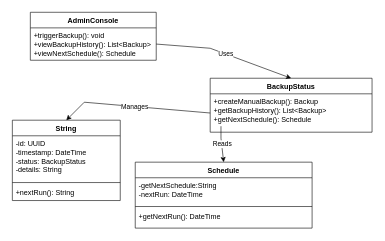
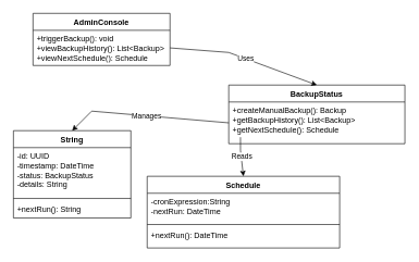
  <mxCell id="0" />
  <mxCell id="1" parent="0" />
  <mxCell id="2" value="AdminConsole" style="swimlane;fontStyle=1;align=center;verticalAlign=top;childLayout=stackLayout;horizontal=1;startSize=26;horizontalStack=0;resizeParent=1;resizeParentMax=0;resizeLast=0;collapsible=1;marginBottom=0;whiteSpace=wrap;html=1;" parent="1" vertex="1"><mxGeometry x="50" y="20" width="210" height="80" as="geometry" /></mxCell>
  <mxCell id="3" value="+triggerBackup(): void&lt;div&gt;+viewBackupHistory(): List&amp;lt;Backup&amp;gt;&lt;/div&gt;&lt;div&gt;+viewNextSchedule(): Schedule&lt;/div&gt;" style="text;strokeColor=none;fillColor=none;align=left;verticalAlign=top;spacingLeft=4;spacingRight=4;overflow=hidden;rotatable=0;points=[[0,0.5],[1,0.5]];portConstraint=eastwest;whiteSpace=wrap;html=1;" parent="2" vertex="1"><mxGeometry y="26" width="210" height="54" as="geometry" /></mxCell>
  <mxCell id="4" value="BackupStatus" style="swimlane;fontStyle=1;align=center;verticalAlign=top;childLayout=stackLayout;horizontal=1;startSize=26;horizontalStack=0;resizeParent=1;resizeParentMax=0;resizeLast=0;collapsible=1;marginBottom=0;whiteSpace=wrap;html=1;" parent="1" vertex="1"><mxGeometry x="350" y="130" width="270" height="90" as="geometry" /></mxCell>
  <mxCell id="5" value="+createManualBackup(): Backup&lt;div&gt;+getBackupHistory(): List&amp;lt;Backup&amp;gt;&lt;/div&gt;&lt;div&gt;+getNextSchedule(): Schedule&lt;br&gt;&lt;div&gt;&lt;br&gt;&lt;/div&gt;&lt;/div&gt;" style="text;strokeColor=none;fillColor=none;align=left;verticalAlign=top;spacingLeft=4;spacingRight=4;overflow=hidden;rotatable=0;points=[[0,0.5],[1,0.5]];portConstraint=eastwest;whiteSpace=wrap;html=1;" parent="4" vertex="1"><mxGeometry y="26" width="270" height="64" as="geometry" /></mxCell>
  <mxCell id="6" value="String" style="swimlane;fontStyle=1;align=center;verticalAlign=top;childLayout=stackLayout;horizontal=1;startSize=26;horizontalStack=0;resizeParent=1;resizeParentMax=0;resizeLast=0;collapsible=1;marginBottom=0;whiteSpace=wrap;html=1;" parent="1" vertex="1"><mxGeometry x="20" y="200" width="180" height="134" as="geometry" /></mxCell>
  <mxCell id="7" value="-id: UUID&lt;div&gt;-timestamp: DateTime&lt;/div&gt;&lt;div&gt;-status: BackupStatus&lt;/div&gt;&lt;div&gt;-details: String&lt;/div&gt;" style="text;strokeColor=none;fillColor=none;align=left;verticalAlign=top;spacingLeft=4;spacingRight=4;overflow=hidden;rotatable=0;points=[[0,0.5],[1,0.5]];portConstraint=eastwest;whiteSpace=wrap;html=1;" parent="6" vertex="1"><mxGeometry y="26" width="180" height="74" as="geometry" /></mxCell>
  <mxCell id="8" value="" style="line;strokeWidth=1;fillColor=none;align=left;verticalAlign=middle;spacingTop=-1;spacingLeft=3;spacingRight=3;rotatable=0;labelPosition=right;points=[];portConstraint=eastwest;strokeColor=inherit;" parent="6" vertex="1"><mxGeometry y="100" width="180" height="8" as="geometry" /></mxCell>
  <mxCell id="9" value="+nextRun(): String" style="text;strokeColor=none;fillColor=none;align=left;verticalAlign=top;spacingLeft=4;spacingRight=4;overflow=hidden;rotatable=0;points=[[0,0.5],[1,0.5]];portConstraint=eastwest;whiteSpace=wrap;html=1;" parent="6" vertex="1"><mxGeometry y="108" width="180" height="26" as="geometry" /></mxCell>
  <mxCell id="10" value="Schedule" style="swimlane;fontStyle=1;align=center;verticalAlign=top;childLayout=stackLayout;horizontal=1;startSize=26;horizontalStack=0;resizeParent=1;resizeParentMax=0;resizeLast=0;collapsible=1;marginBottom=0;whiteSpace=wrap;html=1;" parent="1" vertex="1"><mxGeometry x="225" y="270" width="295" height="110" as="geometry" /></mxCell>
- <mxCell id="11" value="-getNextSchedule:String&lt;div&gt;-nextRun: DateTime&lt;/div&gt;" style="text;strokeColor=none;fillColor=none;align=left;verticalAlign=top;spacingLeft=4;spacingRight=4;overflow=hidden;rotatable=0;points=[[0,0.5],[1,0.5]];portConstraint=eastwest;whiteSpace=wrap;html=1;" parent="10" vertex="1"><mxGeometry y="26" width="295" height="44" as="geometry" /></mxCell>
+ <mxCell id="11" value="-cronExpression:String&lt;div&gt;-nextRun: DateTime&lt;/div&gt;" style="text;strokeColor=none;fillColor=none;align=left;verticalAlign=top;spacingLeft=4;spacingRight=4;overflow=hidden;rotatable=0;points=[[0,0.5],[1,0.5]];portConstraint=eastwest;whiteSpace=wrap;html=1;" parent="10" vertex="1"><mxGeometry y="26" width="295" height="44" as="geometry" /></mxCell>
  <mxCell id="12" value="" style="line;strokeWidth=1;fillColor=none;align=left;verticalAlign=middle;spacingTop=-1;spacingLeft=3;spacingRight=3;rotatable=0;labelPosition=right;points=[];portConstraint=eastwest;strokeColor=inherit;" parent="10" vertex="1"><mxGeometry y="70" width="295" height="8" as="geometry" /></mxCell>
- <mxCell id="13" value="&lt;div&gt;+getNextRun(): DateTime&lt;/div&gt;" style="text;strokeColor=none;fillColor=none;align=left;verticalAlign=top;spacingLeft=4;spacingRight=4;overflow=hidden;rotatable=0;points=[[0,0.5],[1,0.5]];portConstraint=eastwest;whiteSpace=wrap;html=1;" parent="10" vertex="1"><mxGeometry y="78" width="295" height="32" as="geometry" /></mxCell>
+ <mxCell id="13" value="&lt;div&gt;+nextRun(): DateTime&lt;/div&gt;" style="text;strokeColor=none;fillColor=none;align=left;verticalAlign=top;spacingLeft=4;spacingRight=4;overflow=hidden;rotatable=0;points=[[0,0.5],[1,0.5]];portConstraint=eastwest;whiteSpace=wrap;html=1;" parent="10" vertex="1"><mxGeometry y="78" width="295" height="32" as="geometry" /></mxCell>
  <mxCell id="14" value="" style="endArrow=classic;html=1;rounded=0;exitX=1;exitY=0.5;exitDx=0;exitDy=0;entryX=0.5;entryY=0;entryDx=0;entryDy=0;" parent="1" source="3" target="4" edge="1"><mxGeometry relative="1" as="geometry"><mxPoint x="80" y="140" as="sourcePoint" /><mxPoint x="180" y="140" as="targetPoint" /><Array as="points"><mxPoint x="350" y="80" /></Array></mxGeometry></mxCell>
  <mxCell id="15" value="Uses" style="edgeLabel;resizable=0;html=1;;align=center;verticalAlign=middle;" parent="14" connectable="0" vertex="1"><mxGeometry relative="1" as="geometry" /></mxCell>
  <mxCell id="16" value="" style="endArrow=classic;html=1;rounded=0;entryX=0.5;entryY=0;entryDx=0;entryDy=0;" parent="1" target="10" edge="1"><mxGeometry relative="1" as="geometry"><mxPoint x="368" y="210" as="sourcePoint" /><mxPoint x="503" y="242" as="targetPoint" /><Array as="points"><mxPoint x="368" y="230" /></Array></mxGeometry></mxCell>
  <mxCell id="17" value="Reads" style="edgeLabel;resizable=0;html=1;;align=center;verticalAlign=middle;" parent="16" connectable="0" vertex="1"><mxGeometry relative="1" as="geometry" /></mxCell>
  <mxCell id="18" value="" style="endArrow=classic;html=1;rounded=0;exitX=0;exitY=0.5;exitDx=0;exitDy=0;entryX=0.5;entryY=0;entryDx=0;entryDy=0;" parent="1" source="5" target="6" edge="1"><mxGeometry relative="1" as="geometry"><mxPoint x="120" y="170" as="sourcePoint" /><mxPoint x="100" y="170" as="targetPoint" /><Array as="points"><mxPoint x="140" y="170" /></Array></mxGeometry></mxCell>
  <mxCell id="19" value="Manages" style="edgeLabel;resizable=0;html=1;;align=center;verticalAlign=middle;" parent="18" connectable="0" vertex="1"><mxGeometry relative="1" as="geometry" /></mxCell>
